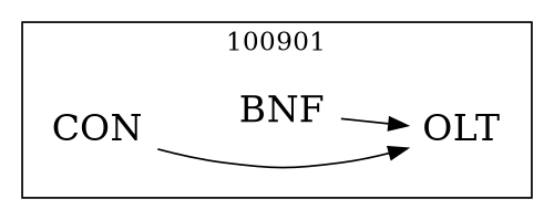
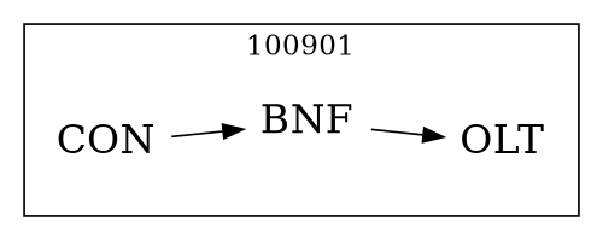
  strict digraph {
    rankdir=LR
    node [color=red fontsize=20 shape=plaintext]
    n1 [label=CON]
    n2 [color=black label=OLT]
    n3 [label=BNF]
    subgraph cluster_1 {
      label=100901
      labeldoc=t
      n1
      n2
      n3
    }
-   n1 -> n2
+   n1 -> n3
    n3 -> n2
  }
